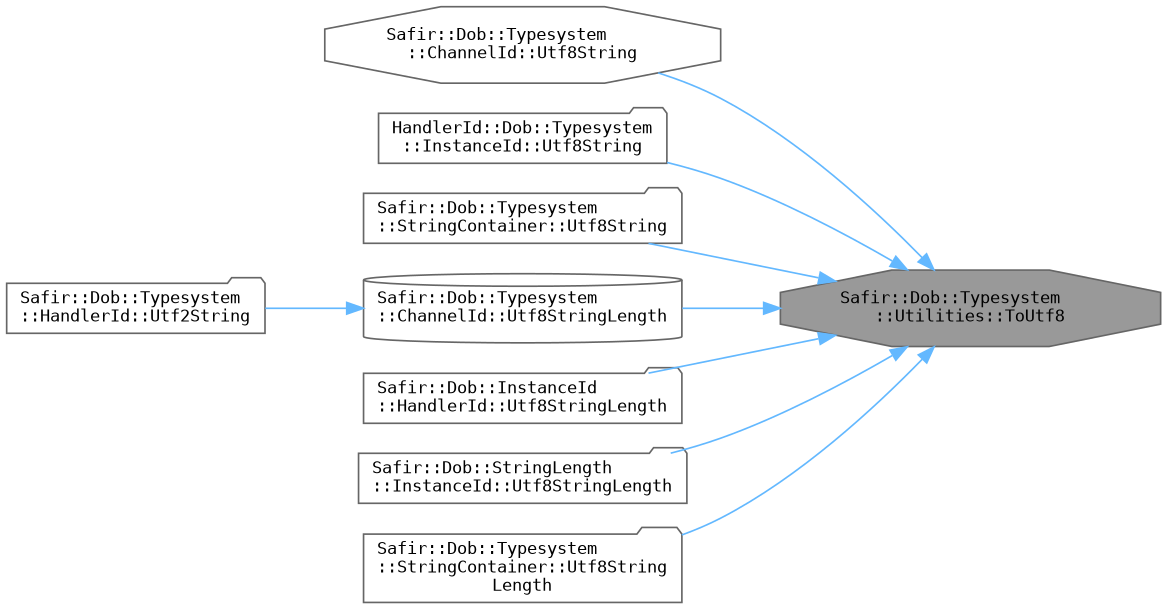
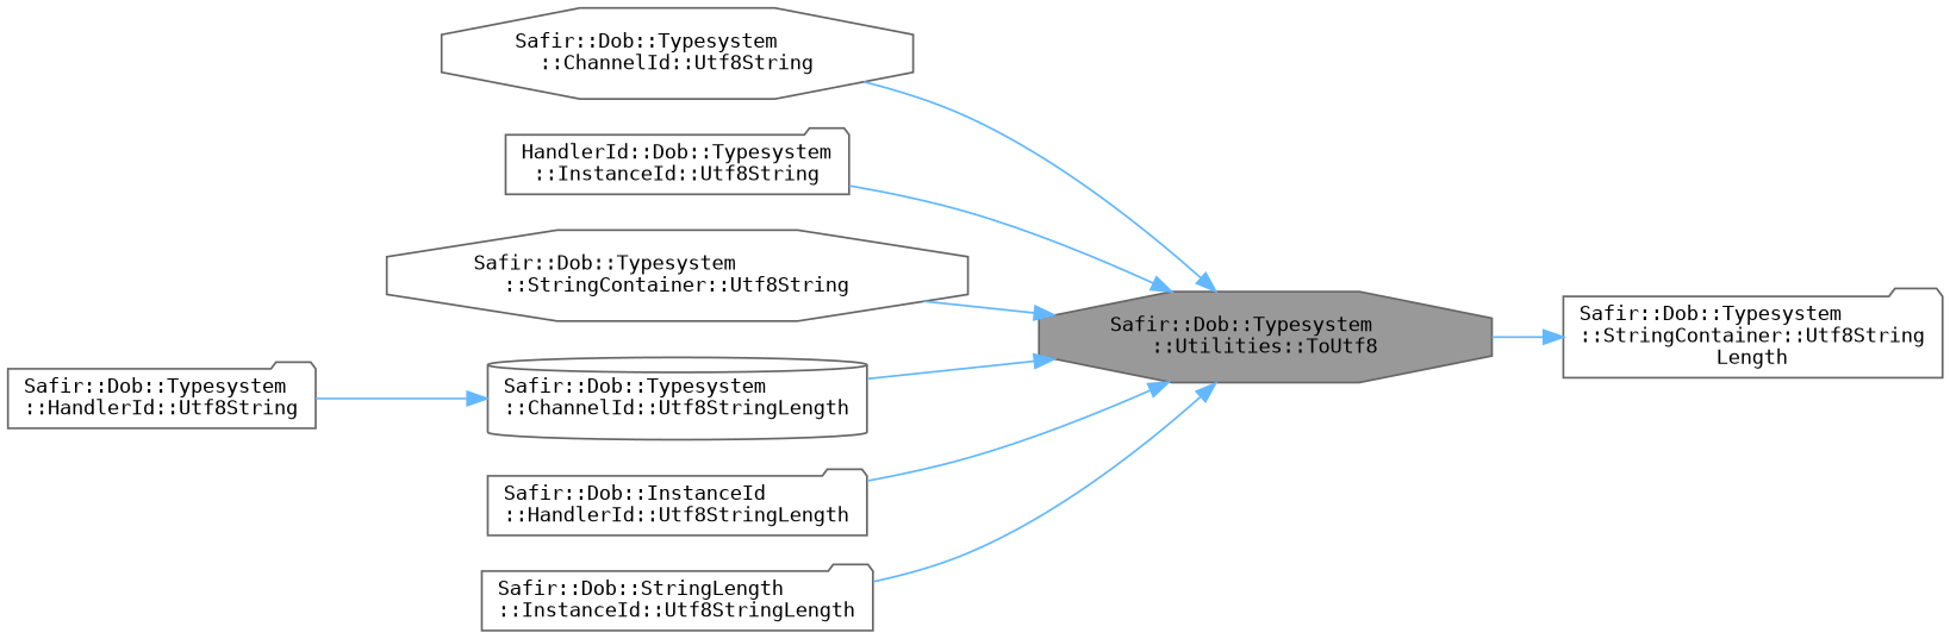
  digraph {
    fontname="DejaVu Sans Mono"
    rankdir=RL
    node [color=grey40 fillcolor=white fontname="DejaVu Sans Mono" fontsize=10 shape=folder style=filled]
    edge [color=steelblue1 dir=back fontname="DejaVu Sans Mono" fontsize=10 labelfontname=Helvetica labelfontsize=10 style=solid]
    n1 [color=gray40 fillcolor=grey60 fontcolor=black height=0.2 label="Safir::Dob::Typesystem\l::Utilities::ToUtf8" shape=octagon width=0.4]
    n2 [height=0.2 label="Safir::Dob::Typesystem\l::ChannelId::Utf8String" shape=octagon width=0.4]
    n3 [height=0.2 label="HandlerId::Dob::Typesystem\l::InstanceId::Utf8String" width=0.4]
-   n4 [height=0.2 label="Safir::Dob::Typesystem\l::StringContainer::Utf8String" width=0.4]
+   n4 [height=0.2 label="Safir::Dob::Typesystem\l::StringContainer::Utf8String" shape=octagon width=0.4]
    n5 [height=0.2 label="Safir::Dob::Typesystem\l::ChannelId::Utf8StringLength" shape=cylinder width=0.4]
    n6 [height=0.2 label="Safir::Dob::InstanceId\l::HandlerId::Utf8StringLength" width=0.4]
    n7 [height=0.2 label="Safir::Dob::StringLength\l::InstanceId::Utf8StringLength" width=0.4]
    n8 [height=0.2 label="Safir::Dob::Typesystem\l::StringContainer::Utf8String\lLength" width=0.4]
-   n9 [height=0.2 label="Safir::Dob::Typesystem\l::HandlerId::Utf2String" width=0.4]
+   n9 [height=0.2 label="Safir::Dob::Typesystem\l::HandlerId::Utf8String" width=0.4]
    n1 -> n2
    n1 -> n3
    n1 -> n4
    n1 -> n5
    n1 -> n6
    n1 -> n7
-   n1 -> n8
+   n8 -> n1
    n5 -> n9
  }
